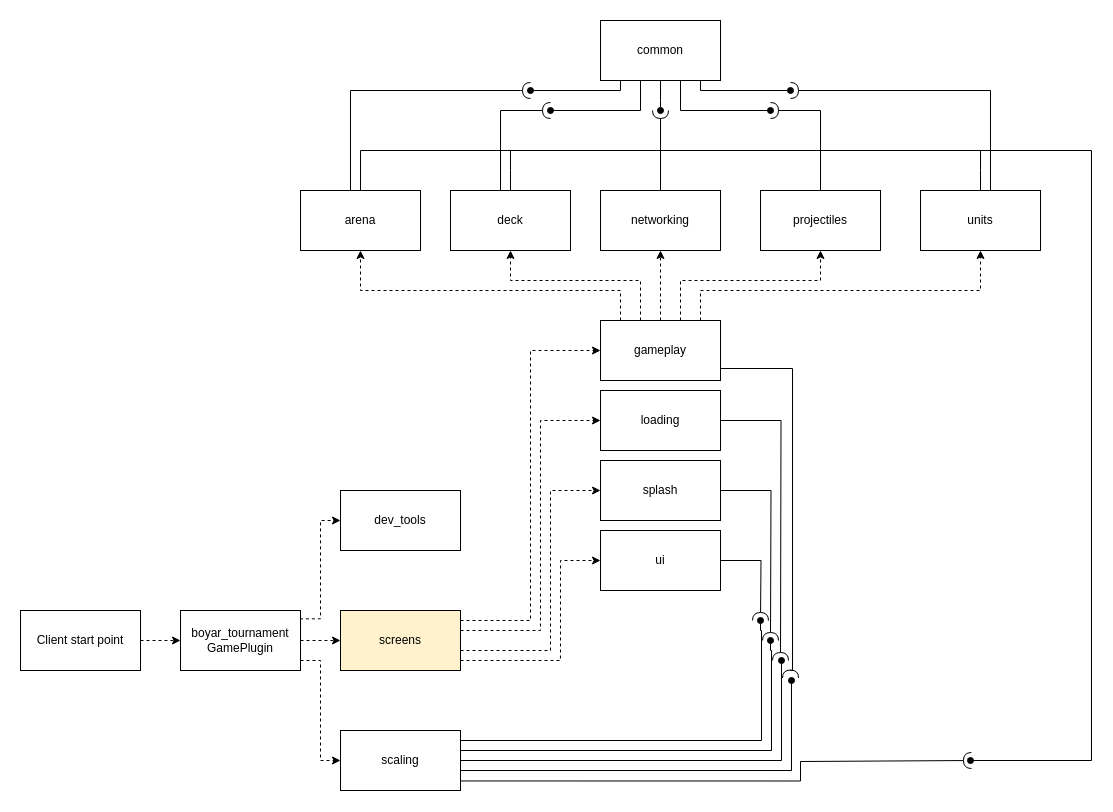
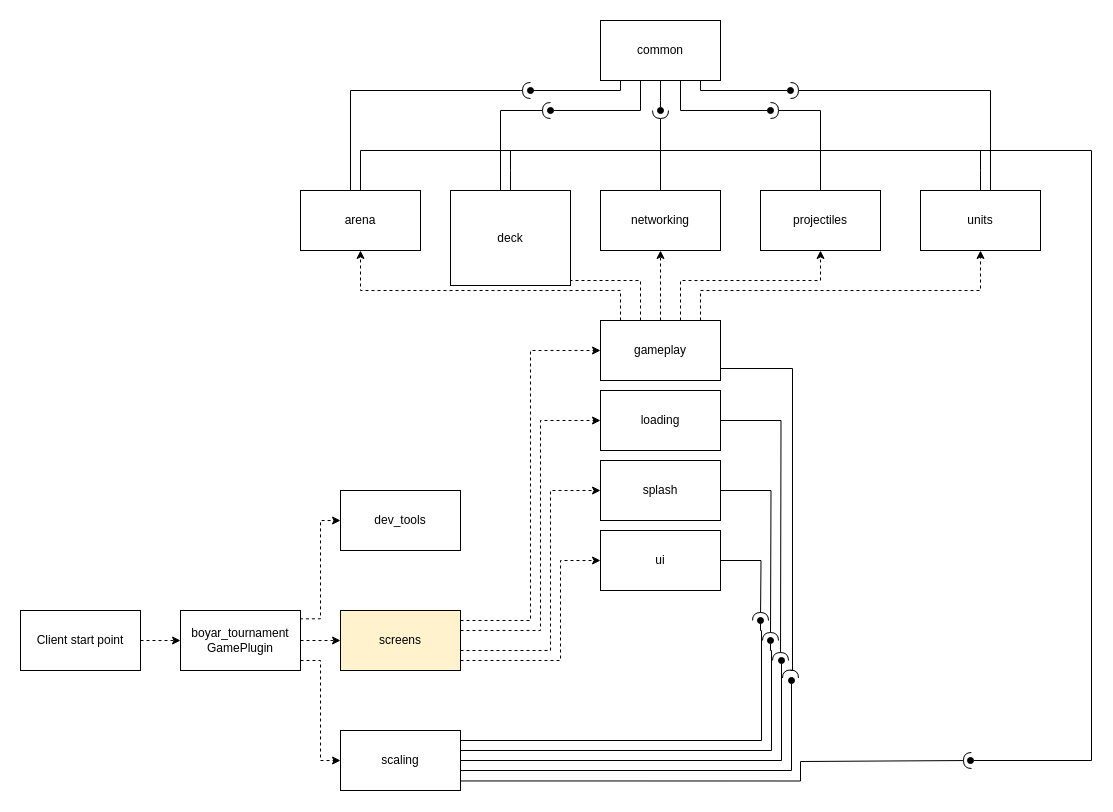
  <mxCell id="0" />
  <mxCell id="1" parent="0" />
  <mxCell id="2" style="edgeStyle=orthogonalEdgeStyle;rounded=0;orthogonalLoop=1;jettySize=auto;html=1;entryX=0;entryY=0.5;entryDx=0;entryDy=0;dashed=1;" edge="1" parent="1" source="3" target="7"><mxGeometry relative="1" as="geometry" /></mxCell>
  <mxCell id="3" value="Client start point" style="rounded=0;whiteSpace=wrap;html=1;" parent="1" vertex="1"><mxGeometry x="20" y="610" width="120" height="60" as="geometry" /></mxCell>
  <mxCell id="4" style="edgeStyle=orthogonalEdgeStyle;rounded=0;orthogonalLoop=1;jettySize=auto;html=1;entryX=0;entryY=0.5;entryDx=0;entryDy=0;dashed=1;exitX=1;exitY=0.5;exitDx=0;exitDy=0;" edge="1" parent="1" source="7" target="52"><mxGeometry relative="1" as="geometry"><Array as="points"><mxPoint x="330" y="640" /><mxPoint x="330" y="640" /></Array></mxGeometry></mxCell>
  <mxCell id="5" style="edgeStyle=orthogonalEdgeStyle;rounded=0;orthogonalLoop=1;jettySize=auto;html=1;dashed=1;entryX=0;entryY=0.5;entryDx=0;entryDy=0;" edge="1" parent="1" source="7" target="26"><mxGeometry relative="1" as="geometry"><Array as="points"><mxPoint x="320" y="660" /><mxPoint x="320" y="760" /></Array></mxGeometry></mxCell>
  <mxCell id="6" style="edgeStyle=orthogonalEdgeStyle;rounded=0;orthogonalLoop=1;jettySize=auto;html=1;entryX=0;entryY=0.5;entryDx=0;entryDy=0;dashed=1;exitX=0.995;exitY=0.139;exitDx=0;exitDy=0;exitPerimeter=0;" edge="1" parent="1" source="7" target="53"><mxGeometry relative="1" as="geometry" /></mxCell>
  <mxCell id="7" value="&lt;div&gt;boyar_tournament&lt;/div&gt;GamePlugin" style="rounded=0;whiteSpace=wrap;html=1;" parent="1" vertex="1"><mxGeometry x="180" y="610" width="120" height="60" as="geometry" /></mxCell>
  <mxCell id="8" style="edgeStyle=orthogonalEdgeStyle;rounded=0;orthogonalLoop=1;jettySize=auto;html=1;endArrow=halfCircle;endFill=0;exitX=1;exitY=0.5;exitDx=0;exitDy=0;" edge="1" parent="1" source="18"><mxGeometry relative="1" as="geometry"><mxPoint x="770" y="640" as="targetPoint" /><mxPoint x="730" as="sourcePoint" y="480" /></mxGeometry></mxCell>
  <mxCell id="9" style="edgeStyle=orthogonalEdgeStyle;rounded=0;orthogonalLoop=1;jettySize=auto;html=1;entryX=0.5;entryY=1;entryDx=0;entryDy=0;dashed=1;" edge="1" parent="1" source="14" target="29"><mxGeometry relative="1" as="geometry"><Array as="points"><mxPoint x="620" y="290" /><mxPoint x="360" y="290" /></Array></mxGeometry></mxCell>
  <mxCell id="10" style="edgeStyle=orthogonalEdgeStyle;rounded=0;orthogonalLoop=1;jettySize=auto;html=1;entryX=0.5;entryY=1;entryDx=0;entryDy=0;dashed=1;" edge="1" parent="1" source="14" target="32"><mxGeometry relative="1" as="geometry"><Array as="points"><mxPoint x="640" y="280" /><mxPoint x="510" y="280" /></Array></mxGeometry></mxCell>
  <mxCell id="11" style="edgeStyle=orthogonalEdgeStyle;rounded=0;orthogonalLoop=1;jettySize=auto;html=1;entryX=0.5;entryY=1;entryDx=0;entryDy=0;dashed=1;" edge="1" parent="1" source="14" target="35"><mxGeometry relative="1" as="geometry" /></mxCell>
  <mxCell id="12" style="edgeStyle=orthogonalEdgeStyle;rounded=0;orthogonalLoop=1;jettySize=auto;html=1;entryX=0.5;entryY=1;entryDx=0;entryDy=0;dashed=1;" edge="1" parent="1" source="14" target="38"><mxGeometry relative="1" as="geometry"><Array as="points"><mxPoint x="680" y="280" /><mxPoint x="820" y="280" /></Array></mxGeometry></mxCell>
  <mxCell id="13" style="edgeStyle=orthogonalEdgeStyle;rounded=0;orthogonalLoop=1;jettySize=auto;html=1;entryX=0.5;entryY=1;entryDx=0;entryDy=0;dashed=1;" edge="1" parent="1" source="14" target="41"><mxGeometry relative="1" as="geometry"><Array as="points"><mxPoint x="700" y="290" /><mxPoint x="980" y="290" /></Array></mxGeometry></mxCell>
  <mxCell id="14" value="gameplay" style="rounded=0;whiteSpace=wrap;html=1;" parent="1" vertex="1"><mxGeometry x="600" y="320" width="120" height="60" as="geometry" /></mxCell>
  <mxCell id="15" style="edgeStyle=orthogonalEdgeStyle;rounded=0;orthogonalLoop=1;jettySize=auto;html=1;endArrow=halfCircle;endFill=0;" edge="1" parent="1" source="16"><mxGeometry relative="1" as="geometry"><mxPoint x="780" y="660" as="targetPoint" /></mxGeometry></mxCell>
  <mxCell id="16" value="loading" style="rounded=0;whiteSpace=wrap;html=1;" vertex="1" parent="1"><mxGeometry x="600" y="390" width="120" height="60" as="geometry" /></mxCell>
  <mxCell id="17" style="edgeStyle=orthogonalEdgeStyle;rounded=0;orthogonalLoop=1;jettySize=auto;html=1;endArrow=halfCircle;endFill=0;exitX=1;exitY=0.75;exitDx=0;exitDy=0;" edge="1" parent="1"><mxGeometry relative="1" as="geometry"><mxPoint x="790" y="677.5" as="targetPoint" /><mxPoint x="720" y="362.5" as="sourcePoint" /><Array as="points"><mxPoint x="720" y="368" /><mxPoint x="792" y="368" /><mxPoint x="792" y="670" /><mxPoint x="790" y="670" /></Array></mxGeometry></mxCell>
  <mxCell id="18" value="splash" style="rounded=0;whiteSpace=wrap;html=1;" vertex="1" parent="1"><mxGeometry x="600" y="460" width="120" height="60" as="geometry" /></mxCell>
  <mxCell id="19" style="edgeStyle=orthogonalEdgeStyle;rounded=0;orthogonalLoop=1;jettySize=auto;html=1;endArrow=halfCircle;endFill=0;" edge="1" parent="1" source="20"><mxGeometry relative="1" as="geometry"><mxPoint x="760" y="620" as="targetPoint" /></mxGeometry></mxCell>
  <mxCell id="20" value="ui" style="rounded=0;whiteSpace=wrap;html=1;" vertex="1" parent="1"><mxGeometry x="600" y="530" width="120" height="60" as="geometry" /></mxCell>
  <mxCell id="21" style="edgeStyle=orthogonalEdgeStyle;rounded=0;orthogonalLoop=1;jettySize=auto;html=1;exitX=1;exitY=0.75;exitDx=0;exitDy=0;endArrow=oval;endFill=1;" edge="1" parent="1" source="26"><mxGeometry relative="1" as="geometry"><mxPoint x="791" y="680" as="targetPoint" /><Array as="points"><mxPoint x="460" y="770" /><mxPoint x="791" y="770" /></Array></mxGeometry></mxCell>
  <mxCell id="22" style="edgeStyle=orthogonalEdgeStyle;rounded=0;orthogonalLoop=1;jettySize=auto;html=1;endArrow=oval;endFill=1;" edge="1" parent="1" source="26"><mxGeometry relative="1" as="geometry"><mxPoint x="781" y="660" as="targetPoint" /><Array as="points"><mxPoint x="781" y="760" /></Array></mxGeometry></mxCell>
  <mxCell id="23" style="edgeStyle=orthogonalEdgeStyle;rounded=0;orthogonalLoop=1;jettySize=auto;html=1;endArrow=oval;endFill=1;" edge="1" parent="1" source="26"><mxGeometry relative="1" as="geometry"><mxPoint x="770" y="640" as="targetPoint" /><Array as="points"><mxPoint x="771" y="750" /><mxPoint x="771" y="650" /><mxPoint x="770" y="650" /></Array></mxGeometry></mxCell>
  <mxCell id="24" style="edgeStyle=orthogonalEdgeStyle;rounded=0;orthogonalLoop=1;jettySize=auto;html=1;endArrow=oval;endFill=1;" edge="1" parent="1" source="26"><mxGeometry relative="1" as="geometry"><mxPoint x="760" y="620" as="targetPoint" /><Array as="points"><mxPoint x="761" y="740" /><mxPoint x="761" y="630" /><mxPoint x="760" y="630" /></Array></mxGeometry></mxCell>
  <mxCell id="25" style="edgeStyle=orthogonalEdgeStyle;rounded=0;orthogonalLoop=1;jettySize=auto;html=1;exitX=0.985;exitY=0.841;exitDx=0;exitDy=0;exitPerimeter=0;endArrow=halfCircle;endFill=0;" edge="1" parent="1" source="26"><mxGeometry relative="1" as="geometry"><mxPoint x="970.952" y="760" as="targetPoint" /><Array as="points"><mxPoint x="800" y="781" /><mxPoint x="800" y="761" /><mxPoint x="971" y="761" /></Array></mxGeometry></mxCell>
  <mxCell id="26" value="scaling" style="rounded=0;whiteSpace=wrap;html=1;" vertex="1" parent="1"><mxGeometry x="340" y="730" width="120" height="60" as="geometry" /></mxCell>
  <mxCell id="27" style="edgeStyle=orthogonalEdgeStyle;rounded=0;orthogonalLoop=1;jettySize=auto;html=1;endArrow=oval;endFill=1;" edge="1" parent="1" source="29"><mxGeometry relative="1" as="geometry"><mxPoint x="970" y="760" as="targetPoint" /><Array as="points"><mxPoint x="360" y="150" /><mxPoint x="1091" y="150" /><mxPoint x="1091" y="760" /></Array></mxGeometry></mxCell>
  <mxCell id="28" style="edgeStyle=orthogonalEdgeStyle;rounded=0;orthogonalLoop=1;jettySize=auto;html=1;endArrow=halfCircle;endFill=0;" edge="1" parent="1" source="29"><mxGeometry relative="1" as="geometry"><mxPoint x="530" y="90" as="targetPoint" /><Array as="points"><mxPoint x="350" y="90" /><mxPoint x="520" y="90" /></Array></mxGeometry></mxCell>
  <mxCell id="29" value="arena" style="rounded=0;whiteSpace=wrap;html=1;" vertex="1" parent="1"><mxGeometry x="300" y="190" width="120" height="60" as="geometry" /></mxCell>
  <mxCell id="30" style="edgeStyle=orthogonalEdgeStyle;rounded=0;orthogonalLoop=1;jettySize=auto;html=1;endArrow=none;startFill=0;" edge="1" parent="1" source="32"><mxGeometry relative="1" as="geometry"><mxPoint x="510" y="150" as="targetPoint" /></mxGeometry></mxCell>
  <mxCell id="31" style="edgeStyle=orthogonalEdgeStyle;rounded=0;orthogonalLoop=1;jettySize=auto;html=1;endArrow=halfCircle;endFill=0;" edge="1" parent="1" source="32"><mxGeometry relative="1" as="geometry"><mxPoint x="550" y="110" as="targetPoint" /><Array as="points"><mxPoint x="500" y="110" /></Array></mxGeometry></mxCell>
- <mxCell id="32" value="deck" style="rounded=0;whiteSpace=wrap;html=1;" vertex="1" parent="1"><mxGeometry x="450" y="190" width="120" height="60" as="geometry" /></mxCell>
+ <mxCell id="32" value="deck" style="rounded=0;whiteSpace=wrap;html=1;" vertex="1" parent="1"><mxGeometry x="450" y="190" width="120" height="95" as="geometry" /></mxCell>
  <mxCell id="33" style="edgeStyle=orthogonalEdgeStyle;rounded=0;orthogonalLoop=1;jettySize=auto;html=1;endArrow=none;startFill=0;" edge="1" parent="1" source="35"><mxGeometry relative="1" as="geometry"><mxPoint x="660" y="150" as="targetPoint" /></mxGeometry></mxCell>
  <mxCell id="34" style="edgeStyle=orthogonalEdgeStyle;rounded=0;orthogonalLoop=1;jettySize=auto;html=1;endArrow=halfCircle;endFill=0;" edge="1" parent="1" source="35"><mxGeometry relative="1" as="geometry"><mxPoint x="660" y="110" as="targetPoint" /></mxGeometry></mxCell>
  <mxCell id="35" value="networking" style="rounded=0;whiteSpace=wrap;html=1;" vertex="1" parent="1"><mxGeometry x="600" y="190" width="120" height="60" as="geometry" /></mxCell>
  <mxCell id="36" style="edgeStyle=orthogonalEdgeStyle;rounded=0;orthogonalLoop=1;jettySize=auto;html=1;endArrow=none;startFill=0;" edge="1" parent="1" source="38"><mxGeometry relative="1" as="geometry"><mxPoint x="820" y="150" as="targetPoint" /></mxGeometry></mxCell>
  <mxCell id="37" style="edgeStyle=orthogonalEdgeStyle;rounded=0;orthogonalLoop=1;jettySize=auto;html=1;endArrow=halfCircle;endFill=0;" edge="1" parent="1" source="38"><mxGeometry relative="1" as="geometry"><mxPoint x="770" y="110" as="targetPoint" /><Array as="points"><mxPoint x="820" y="110" /></Array></mxGeometry></mxCell>
  <mxCell id="38" value="projectiles" style="rounded=0;whiteSpace=wrap;html=1;" vertex="1" parent="1"><mxGeometry x="760" y="190" width="120" height="60" as="geometry" /></mxCell>
  <mxCell id="39" style="edgeStyle=orthogonalEdgeStyle;rounded=0;orthogonalLoop=1;jettySize=auto;html=1;endArrow=none;startFill=0;" edge="1" parent="1" source="41"><mxGeometry relative="1" as="geometry"><mxPoint x="980" y="150" as="targetPoint" /></mxGeometry></mxCell>
  <mxCell id="40" style="edgeStyle=orthogonalEdgeStyle;rounded=0;orthogonalLoop=1;jettySize=auto;html=1;endArrow=halfCircle;endFill=0;" edge="1" parent="1" source="41"><mxGeometry relative="1" as="geometry"><mxPoint x="790" y="90" as="targetPoint" /><Array as="points"><mxPoint x="990" y="90" /><mxPoint x="790" y="90" /></Array></mxGeometry></mxCell>
  <mxCell id="41" value="units" style="rounded=0;whiteSpace=wrap;html=1;" vertex="1" parent="1"><mxGeometry x="920" y="190" width="120" height="60" as="geometry" /></mxCell>
  <mxCell id="42" style="edgeStyle=orthogonalEdgeStyle;rounded=0;orthogonalLoop=1;jettySize=auto;html=1;endArrow=oval;endFill=1;" edge="1" parent="1" source="47"><mxGeometry relative="1" as="geometry"><mxPoint x="530" y="90" as="targetPoint" /><Array as="points"><mxPoint x="620" y="90" /></Array></mxGeometry></mxCell>
  <mxCell id="43" style="edgeStyle=orthogonalEdgeStyle;rounded=0;orthogonalLoop=1;jettySize=auto;html=1;endArrow=oval;endFill=1;" edge="1" parent="1" source="47"><mxGeometry relative="1" as="geometry"><mxPoint x="550" y="110" as="targetPoint" /><Array as="points"><mxPoint x="640" y="110" /></Array></mxGeometry></mxCell>
  <mxCell id="44" style="edgeStyle=orthogonalEdgeStyle;rounded=0;orthogonalLoop=1;jettySize=auto;html=1;endArrow=oval;endFill=1;" edge="1" parent="1" source="47"><mxGeometry relative="1" as="geometry"><mxPoint x="660" y="110" as="targetPoint" /></mxGeometry></mxCell>
  <mxCell id="45" style="edgeStyle=orthogonalEdgeStyle;rounded=0;orthogonalLoop=1;jettySize=auto;html=1;endArrow=oval;endFill=1;" edge="1" parent="1" source="47"><mxGeometry relative="1" as="geometry"><mxPoint x="770" y="110" as="targetPoint" /><Array as="points"><mxPoint x="680" y="110" /></Array></mxGeometry></mxCell>
  <mxCell id="46" style="edgeStyle=orthogonalEdgeStyle;rounded=0;orthogonalLoop=1;jettySize=auto;html=1;endArrow=oval;endFill=1;" edge="1" parent="1" source="47"><mxGeometry relative="1" as="geometry"><mxPoint x="790" y="90" as="targetPoint" /><Array as="points"><mxPoint x="700" y="90" /></Array></mxGeometry></mxCell>
  <mxCell id="47" value="common" style="rounded=0;whiteSpace=wrap;html=1;" vertex="1" parent="1"><mxGeometry x="600" y="20" width="120" height="60" as="geometry" /></mxCell>
  <mxCell id="48" style="edgeStyle=orthogonalEdgeStyle;rounded=0;orthogonalLoop=1;jettySize=auto;html=1;dashed=1;entryX=0;entryY=0.5;entryDx=0;entryDy=0;" edge="1" parent="1" source="52" target="14"><mxGeometry relative="1" as="geometry"><mxPoint x="590" y="340" as="targetPoint" /><Array as="points"><mxPoint x="530" y="620" /><mxPoint x="530" y="350" /></Array></mxGeometry></mxCell>
  <mxCell id="49" style="edgeStyle=orthogonalEdgeStyle;rounded=0;orthogonalLoop=1;jettySize=auto;html=1;entryX=0;entryY=0.5;entryDx=0;entryDy=0;dashed=1;" edge="1" parent="1" source="52" target="16"><mxGeometry relative="1" as="geometry"><Array as="points"><mxPoint x="540" y="630" /><mxPoint x="540" y="420" /></Array></mxGeometry></mxCell>
  <mxCell id="50" style="edgeStyle=orthogonalEdgeStyle;rounded=0;orthogonalLoop=1;jettySize=auto;html=1;dashed=1;entryX=0;entryY=0.5;entryDx=0;entryDy=0;" edge="1" parent="1" source="52" target="18"><mxGeometry relative="1" as="geometry"><mxPoint x="590" as="targetPoint" y="480" /><Array as="points"><mxPoint x="550" y="650" /><mxPoint x="550" y="490" /></Array></mxGeometry></mxCell>
  <mxCell id="51" style="edgeStyle=orthogonalEdgeStyle;rounded=0;orthogonalLoop=1;jettySize=auto;html=1;entryX=0;entryY=0.5;entryDx=0;entryDy=0;dashed=1;" edge="1" parent="1" source="52" target="20"><mxGeometry relative="1" as="geometry"><Array as="points"><mxPoint x="560" y="660" /><mxPoint x="560" y="560" /></Array></mxGeometry></mxCell>
  <mxCell id="52" value="screens" style="rounded=0;whiteSpace=wrap;html=1;fillColor=#fff2cc;" vertex="1" parent="1"><mxGeometry x="340" y="610" width="120" height="60" as="geometry" /></mxCell>
  <mxCell id="53" value="dev_tools" style="rounded=0;whiteSpace=wrap;html=1;" vertex="1" parent="1"><mxGeometry x="340" y="490" width="120" height="60" as="geometry" /></mxCell>
